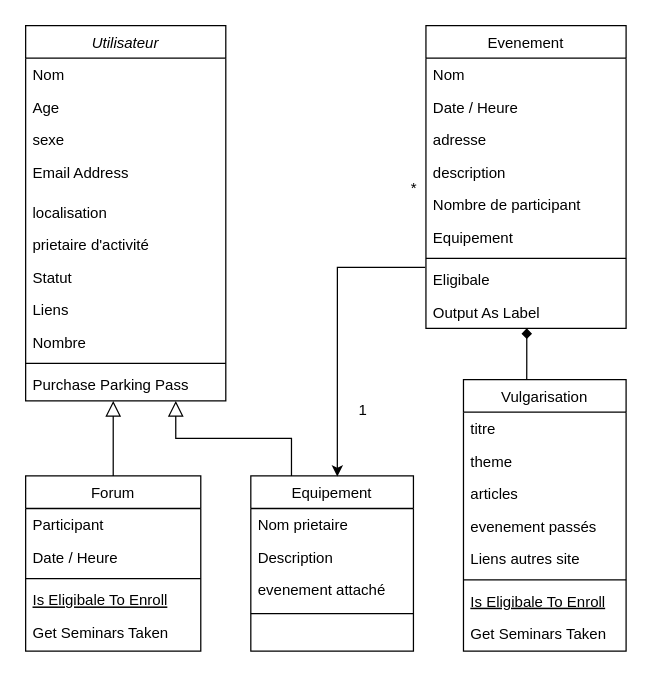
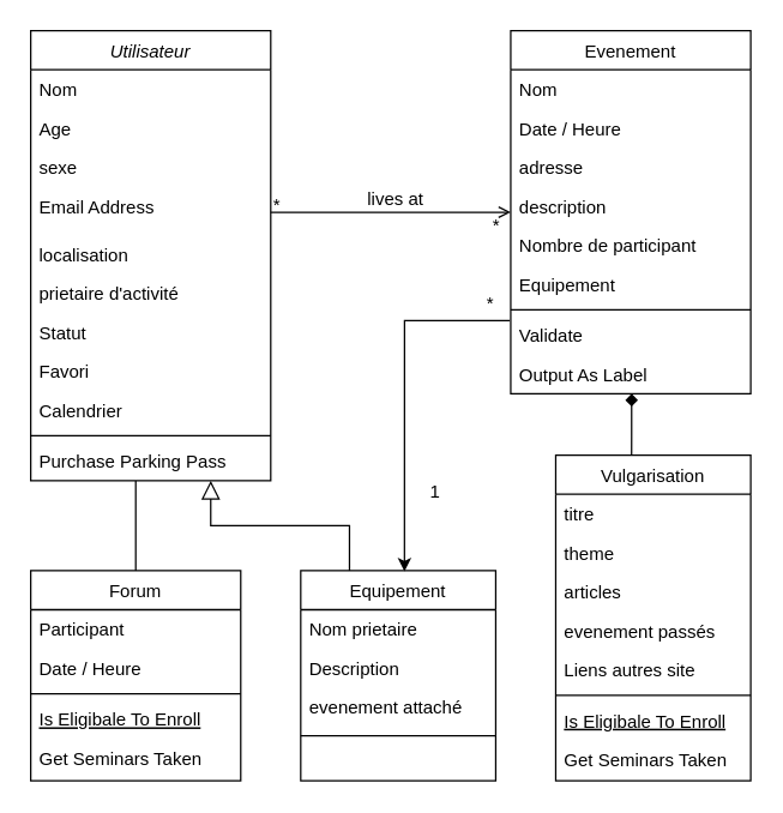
  <mxCell id="0" />
  <mxCell id="1" parent="0" />
  <mxCell id="2" value="Utilisateur" style="swimlane;fontStyle=2;align=center;verticalAlign=top;childLayout=stackLayout;horizontal=1;startSize=26;horizontalStack=0;resizeParent=1;resizeLast=0;collapsible=1;marginBottom=0;rounded=0;shadow=0;strokeWidth=1;" vertex="1" parent="1"><mxGeometry x="20" y="20" width="160" height="300" as="geometry"><mxRectangle x="230" y="140" width="160" height="26" as="alternateBounds" /></mxGeometry></mxCell>
  <mxCell id="3" value="Nom" style="text;align=left;verticalAlign=top;spacingLeft=4;spacingRight=4;overflow=hidden;rotatable=0;points=[[0,0.5],[1,0.5]];portConstraint=eastwest;rounded=0;shadow=0;html=0;" vertex="1" parent="2"><mxGeometry y="26" width="160" height="26" as="geometry" /></mxCell>
  <mxCell id="4" value="Age" style="text;align=left;verticalAlign=top;spacingLeft=4;spacingRight=4;overflow=hidden;rotatable=0;points=[[0,0.5],[1,0.5]];portConstraint=eastwest;rounded=0;shadow=0;html=0;" vertex="1" parent="2"><mxGeometry y="52" width="160" height="26" as="geometry" /></mxCell>
  <mxCell id="5" value="sexe" style="text;align=left;verticalAlign=top;spacingLeft=4;spacingRight=4;overflow=hidden;rotatable=0;points=[[0,0.5],[1,0.5]];portConstraint=eastwest;rounded=0;shadow=0;html=0;" vertex="1" parent="2"><mxGeometry y="78" width="160" height="26" as="geometry" /></mxCell>
  <mxCell id="6" value="Email Address" style="text;align=left;verticalAlign=top;spacingLeft=4;spacingRight=4;overflow=hidden;rotatable=0;points=[[0,0.5],[1,0.5]];portConstraint=eastwest;rounded=0;shadow=0;html=0;" vertex="1" parent="2"><mxGeometry y="104" width="160" height="32" as="geometry" /></mxCell>
  <mxCell id="7" value="localisation" style="text;align=left;verticalAlign=top;spacingLeft=4;spacingRight=4;overflow=hidden;rotatable=0;points=[[0,0.5],[1,0.5]];portConstraint=eastwest;rounded=0;shadow=0;html=0;" vertex="1" parent="2"><mxGeometry y="136" width="160" height="26" as="geometry" /></mxCell>
  <mxCell id="8" value="prietaire d'activité" style="text;align=left;verticalAlign=top;spacingLeft=4;spacingRight=4;overflow=hidden;rotatable=0;points=[[0,0.5],[1,0.5]];portConstraint=eastwest;rounded=0;shadow=0;html=0;" vertex="1" parent="2"><mxGeometry y="162" width="160" height="26" as="geometry" /></mxCell>
  <mxCell id="9" value="Statut " style="text;align=left;verticalAlign=top;spacingLeft=4;spacingRight=4;overflow=hidden;rotatable=0;points=[[0,0.5],[1,0.5]];portConstraint=eastwest;rounded=0;shadow=0;html=0;" vertex="1" parent="2"><mxGeometry y="188" width="160" height="26" as="geometry" /></mxCell>
- <mxCell id="10" value="Liens" style="text;align=left;verticalAlign=top;spacingLeft=4;spacingRight=4;overflow=hidden;rotatable=0;points=[[0,0.5],[1,0.5]];portConstraint=eastwest;rounded=0;shadow=0;html=0;" vertex="1" parent="2"><mxGeometry y="214" width="160" height="26" as="geometry" /></mxCell>
- <mxCell id="11" value="Nombre" style="text;align=left;verticalAlign=top;spacingLeft=4;spacingRight=4;overflow=hidden;rotatable=0;points=[[0,0.5],[1,0.5]];portConstraint=eastwest;rounded=0;shadow=0;html=0;" vertex="1" parent="2"><mxGeometry y="240" width="160" height="26" as="geometry" /></mxCell>
+ <mxCell id="10" value="Favori" style="text;align=left;verticalAlign=top;spacingLeft=4;spacingRight=4;overflow=hidden;rotatable=0;points=[[0,0.5],[1,0.5]];portConstraint=eastwest;rounded=0;shadow=0;html=0;" vertex="1" parent="2"><mxGeometry y="214" width="160" height="26" as="geometry" /></mxCell>
+ <mxCell id="11" value="Calendrier" style="text;align=left;verticalAlign=top;spacingLeft=4;spacingRight=4;overflow=hidden;rotatable=0;points=[[0,0.5],[1,0.5]];portConstraint=eastwest;rounded=0;shadow=0;html=0;" vertex="1" parent="2"><mxGeometry y="240" width="160" height="26" as="geometry" /></mxCell>
  <mxCell id="12" value="" style="line;html=1;strokeWidth=1;align=left;verticalAlign=middle;spacingTop=-1;spacingLeft=3;spacingRight=3;rotatable=0;labelPosition=right;points=[];portConstraint=eastwest;" vertex="1" parent="2"><mxGeometry y="266" width="160" height="8" as="geometry" /></mxCell>
  <mxCell id="13" value="Purchase Parking Pass" style="text;align=left;verticalAlign=top;spacingLeft=4;spacingRight=4;overflow=hidden;rotatable=0;points=[[0,0.5],[1,0.5]];portConstraint=eastwest;" vertex="1" parent="2"><mxGeometry y="274" width="160" height="26" as="geometry" /></mxCell>
  <mxCell id="14" value="Forum" style="swimlane;fontStyle=0;align=center;verticalAlign=top;childLayout=stackLayout;horizontal=1;startSize=26;horizontalStack=0;resizeParent=1;resizeLast=0;collapsible=1;marginBottom=0;rounded=0;shadow=0;strokeWidth=1;" vertex="1" parent="1"><mxGeometry x="20" y="380" width="140" height="140" as="geometry"><mxRectangle x="130" y="380" width="160" height="26" as="alternateBounds" /></mxGeometry></mxCell>
  <mxCell id="15" value="Participant" style="text;align=left;verticalAlign=top;spacingLeft=4;spacingRight=4;overflow=hidden;rotatable=0;points=[[0,0.5],[1,0.5]];portConstraint=eastwest;rounded=0;shadow=0;html=0;" vertex="1" parent="14"><mxGeometry y="26" width="140" height="26" as="geometry" /></mxCell>
  <mxCell id="16" value="Date / Heure" style="text;align=left;verticalAlign=top;spacingLeft=4;spacingRight=4;overflow=hidden;rotatable=0;points=[[0,0.5],[1,0.5]];portConstraint=eastwest;rounded=0;shadow=0;html=0;" vertex="1" parent="14"><mxGeometry y="52" width="140" height="26" as="geometry" /></mxCell>
  <mxCell id="17" value="" style="line;html=1;strokeWidth=1;align=left;verticalAlign=middle;spacingTop=-1;spacingLeft=3;spacingRight=3;rotatable=0;labelPosition=right;points=[];portConstraint=eastwest;" vertex="1" parent="14"><mxGeometry y="78" width="140" height="8" as="geometry" /></mxCell>
  <mxCell id="18" value="Is Eligibale To Enroll" style="text;align=left;verticalAlign=top;spacingLeft=4;spacingRight=4;overflow=hidden;rotatable=0;points=[[0,0.5],[1,0.5]];portConstraint=eastwest;fontStyle=4" vertex="1" parent="14"><mxGeometry y="86" width="140" height="26" as="geometry" /></mxCell>
  <mxCell id="19" value="Get Seminars Taken" style="text;align=left;verticalAlign=top;spacingLeft=4;spacingRight=4;overflow=hidden;rotatable=0;points=[[0,0.5],[1,0.5]];portConstraint=eastwest;" vertex="1" parent="14"><mxGeometry y="112" width="140" height="26" as="geometry" /></mxCell>
- <mxCell id="20" value="" style="endArrow=block;endSize=10;endFill=0;shadow=0;strokeWidth=1;rounded=0;edgeStyle=elbowEdgeStyle;elbow=vertical;" edge="1" parent="1" source="14" target="2"><mxGeometry width="160" relative="1" as="geometry"><mxPoint x="40" y="213" as="sourcePoint" /><mxPoint x="40" y="213" as="targetPoint" /><Array as="points"><mxPoint x="90" y="340" /></Array></mxGeometry></mxCell>
+ <mxCell id="20" value="" style="endArrow=none;endSize=10;endFill=0;shadow=0;strokeWidth=1;rounded=0;edgeStyle=elbowEdgeStyle;elbow=vertical;" edge="1" parent="1" source="14" target="2"><mxGeometry width="160" relative="1" as="geometry"><mxPoint x="40" y="213" as="sourcePoint" /><mxPoint x="40" y="213" as="targetPoint" /><Array as="points"><mxPoint x="90" y="340" /></Array></mxGeometry></mxCell>
  <mxCell id="21" value="Equipement" style="swimlane;fontStyle=0;align=center;verticalAlign=top;childLayout=stackLayout;horizontal=1;startSize=26;horizontalStack=0;resizeParent=1;resizeLast=0;collapsible=1;marginBottom=0;rounded=0;shadow=0;strokeWidth=1;" vertex="1" parent="1"><mxGeometry x="200" y="380" width="130" height="140" as="geometry"><mxRectangle x="340" y="380" width="170" height="26" as="alternateBounds" /></mxGeometry></mxCell>
  <mxCell id="22" value="Nom prietaire " style="text;align=left;verticalAlign=top;spacingLeft=4;spacingRight=4;overflow=hidden;rotatable=0;points=[[0,0.5],[1,0.5]];portConstraint=eastwest;" vertex="1" parent="21"><mxGeometry y="26" width="130" height="26" as="geometry" /></mxCell>
  <mxCell id="23" value="Description" style="text;align=left;verticalAlign=top;spacingLeft=4;spacingRight=4;overflow=hidden;rotatable=0;points=[[0,0.5],[1,0.5]];portConstraint=eastwest;rounded=0;shadow=0;html=0;" vertex="1" parent="21"><mxGeometry y="52" width="130" height="26" as="geometry" /></mxCell>
  <mxCell id="24" value="evenement attaché" style="text;align=left;verticalAlign=top;spacingLeft=4;spacingRight=4;overflow=hidden;rotatable=0;points=[[0,0.5],[1,0.5]];portConstraint=eastwest;rounded=0;shadow=0;html=0;" vertex="1" parent="21"><mxGeometry y="78" width="130" height="28" as="geometry" /></mxCell>
  <mxCell id="25" value="" style="line;html=1;strokeWidth=1;align=left;verticalAlign=middle;spacingTop=-1;spacingLeft=3;spacingRight=3;rotatable=0;labelPosition=right;points=[];portConstraint=eastwest;" vertex="1" parent="21"><mxGeometry y="106" width="130" height="8" as="geometry" /></mxCell>
  <mxCell id="26" value="" style="endArrow=block;endSize=10;endFill=0;shadow=0;strokeWidth=1;rounded=0;edgeStyle=elbowEdgeStyle;elbow=vertical;exitX=0.25;exitY=0;exitDx=0;exitDy=0;entryX=0.75;entryY=1;entryDx=0;entryDy=0;" edge="1" parent="1" source="21" target="2"><mxGeometry width="160" relative="1" as="geometry"><mxPoint x="290" y="425" as="sourcePoint" /><mxPoint x="140" y="366" as="targetPoint" /><Array as="points"><mxPoint x="200" y="350" /></Array></mxGeometry></mxCell>
  <mxCell id="27" value="Evenement" style="swimlane;fontStyle=0;align=center;verticalAlign=top;childLayout=stackLayout;horizontal=1;startSize=26;horizontalStack=0;resizeParent=1;resizeLast=0;collapsible=1;marginBottom=0;rounded=0;shadow=0;strokeWidth=1;" vertex="1" parent="1"><mxGeometry x="340" y="20" width="160" height="242" as="geometry"><mxRectangle x="550" y="140" width="160" height="26" as="alternateBounds" /></mxGeometry></mxCell>
  <mxCell id="28" value="Nom" style="text;align=left;verticalAlign=top;spacingLeft=4;spacingRight=4;overflow=hidden;rotatable=0;points=[[0,0.5],[1,0.5]];portConstraint=eastwest;rounded=0;shadow=0;html=0;" vertex="1" parent="27"><mxGeometry y="26" width="160" height="26" as="geometry" /></mxCell>
  <mxCell id="29" value="Date / Heure" style="text;align=left;verticalAlign=top;spacingLeft=4;spacingRight=4;overflow=hidden;rotatable=0;points=[[0,0.5],[1,0.5]];portConstraint=eastwest;" vertex="1" parent="27"><mxGeometry y="52" width="160" height="26" as="geometry" /></mxCell>
  <mxCell id="30" value="adresse" style="text;align=left;verticalAlign=top;spacingLeft=4;spacingRight=4;overflow=hidden;rotatable=0;points=[[0,0.5],[1,0.5]];portConstraint=eastwest;rounded=0;shadow=0;html=0;" vertex="1" parent="27"><mxGeometry y="78" width="160" height="26" as="geometry" /></mxCell>
  <mxCell id="31" value="description" style="text;align=left;verticalAlign=top;spacingLeft=4;spacingRight=4;overflow=hidden;rotatable=0;points=[[0,0.5],[1,0.5]];portConstraint=eastwest;rounded=0;shadow=0;html=0;" vertex="1" parent="27"><mxGeometry y="104" width="160" height="26" as="geometry" /></mxCell>
  <mxCell id="32" value="Nombre de participant" style="text;align=left;verticalAlign=top;spacingLeft=4;spacingRight=4;overflow=hidden;rotatable=0;points=[[0,0.5],[1,0.5]];portConstraint=eastwest;rounded=0;shadow=0;html=0;" vertex="1" parent="27"><mxGeometry y="130" width="160" height="26" as="geometry" /></mxCell>
  <mxCell id="33" value="Equipement" style="text;align=left;verticalAlign=top;spacingLeft=4;spacingRight=4;overflow=hidden;rotatable=0;points=[[0,0.5],[1,0.5]];portConstraint=eastwest;rounded=0;shadow=0;html=0;" vertex="1" parent="27"><mxGeometry y="156" width="160" height="26" as="geometry" /></mxCell>
  <mxCell id="34" value="" style="line;html=1;strokeWidth=1;align=left;verticalAlign=middle;spacingTop=-1;spacingLeft=3;spacingRight=3;rotatable=0;labelPosition=right;points=[];portConstraint=eastwest;" vertex="1" parent="27"><mxGeometry y="182" width="160" height="8" as="geometry" /></mxCell>
- <mxCell id="35" value="Eligibale" style="text;align=left;verticalAlign=top;spacingLeft=4;spacingRight=4;overflow=hidden;rotatable=0;points=[[0,0.5],[1,0.5]];portConstraint=eastwest;" vertex="1" parent="27"><mxGeometry y="190" width="160" height="26" as="geometry" /></mxCell>
+ <mxCell id="35" value="Validate" style="text;align=left;verticalAlign=top;spacingLeft=4;spacingRight=4;overflow=hidden;rotatable=0;points=[[0,0.5],[1,0.5]];portConstraint=eastwest;" vertex="1" parent="27"><mxGeometry y="190" width="160" height="26" as="geometry" /></mxCell>
  <mxCell id="36" value="Output As Label" style="text;align=left;verticalAlign=top;spacingLeft=4;spacingRight=4;overflow=hidden;rotatable=0;points=[[0,0.5],[1,0.5]];portConstraint=eastwest;" vertex="1" parent="27"><mxGeometry y="216" width="160" height="26" as="geometry" /></mxCell>
+ <mxCell id="37" value="" style="endArrow=open;shadow=0;strokeWidth=1;rounded=0;endFill=1;edgeStyle=elbowEdgeStyle;elbow=vertical;" edge="1" parent="1" source="2" target="27"><mxGeometry x="0.5" y="41" relative="1" as="geometry"><mxPoint x="220" y="202" as="sourcePoint" /><mxPoint x="380" y="202" as="targetPoint" /><mxPoint x="-40" y="32" as="offset" /></mxGeometry></mxCell>
+ <mxCell id="38" value="*" style="resizable=0;align=left;verticalAlign=bottom;labelBackgroundColor=none;fontSize=12;" connectable="0" vertex="1" parent="37"><mxGeometry x="-1" relative="1" as="geometry"><mxPoint y="4" as="offset" /></mxGeometry></mxCell>
+ <mxCell id="39" value="*" style="resizable=0;align=right;verticalAlign=bottom;labelBackgroundColor=none;fontSize=12;" connectable="0" vertex="1" parent="37"><mxGeometry x="1" relative="1" as="geometry"><mxPoint x="-10" y="69" as="offset" /></mxGeometry></mxCell>
+ <mxCell id="40" value="lives at" style="text;html=1;resizable=0;points=[];;align=center;verticalAlign=middle;labelBackgroundColor=none;rounded=0;shadow=0;strokeWidth=1;fontSize=12;" vertex="1" connectable="0" parent="37"><mxGeometry x="0.5" y="49" relative="1" as="geometry"><mxPoint x="-38" y="40" as="offset" /></mxGeometry></mxCell>
  <mxCell id="41" style="edgeStyle=orthogonalEdgeStyle;rounded=0;orthogonalLoop=1;jettySize=auto;html=1;exitX=-0.004;exitY=0.126;exitDx=0;exitDy=0;exitPerimeter=0;entryX=0.532;entryY=0.003;entryDx=0;entryDy=0;entryPerimeter=0;" edge="1" parent="1" source="35" target="21"><mxGeometry relative="1" as="geometry"><mxPoint x="330" y="240" as="sourcePoint" /><mxPoint x="300" y="380" as="targetPoint" /><Array as="points"><mxPoint x="269" y="213" /></Array></mxGeometry></mxCell>
  <mxCell id="42" value="1" style="text;html=1;strokeColor=none;fillColor=none;align=center;verticalAlign=middle;whiteSpace=wrap;rounded=0;" vertex="1" parent="1"><mxGeometry x="270" y="318" width="40" height="20" as="geometry" /></mxCell>
  <mxCell id="43" value="*" style="resizable=0;align=right;verticalAlign=bottom;labelBackgroundColor=none;fontSize=12;" connectable="0" vertex="1" parent="1"><mxGeometry x="320" y="200" as="geometry"><mxPoint x="14" y="-42" as="offset" /></mxGeometry></mxCell>
  <mxCell id="44" style="edgeStyle=orthogonalEdgeStyle;rounded=0;orthogonalLoop=1;jettySize=auto;html=1;exitX=0.389;exitY=0.003;exitDx=0;exitDy=0;exitPerimeter=0;endArrow=diamond;" edge="1" parent="1" source="45" target="36"><mxGeometry relative="1" as="geometry"><Array as="points"><mxPoint x="421" y="290" /><mxPoint x="420" y="290" /></Array></mxGeometry></mxCell>
  <mxCell id="45" value="Vulgarisation" style="swimlane;fontStyle=0;align=center;verticalAlign=top;childLayout=stackLayout;horizontal=1;startSize=26;horizontalStack=0;resizeParent=1;resizeLast=0;collapsible=1;marginBottom=0;rounded=0;shadow=0;strokeWidth=1;" vertex="1" parent="1"><mxGeometry x="370" y="303" width="130" height="217" as="geometry"><mxRectangle x="130" y="380" width="160" height="26" as="alternateBounds" /></mxGeometry></mxCell>
  <mxCell id="46" value="titre" style="text;align=left;verticalAlign=top;spacingLeft=4;spacingRight=4;overflow=hidden;rotatable=0;points=[[0,0.5],[1,0.5]];portConstraint=eastwest;rounded=0;shadow=0;html=0;" vertex="1" parent="45"><mxGeometry y="26" width="130" height="26" as="geometry" /></mxCell>
  <mxCell id="47" value="theme" style="text;align=left;verticalAlign=top;spacingLeft=4;spacingRight=4;overflow=hidden;rotatable=0;points=[[0,0.5],[1,0.5]];portConstraint=eastwest;rounded=0;shadow=0;html=0;" vertex="1" parent="45"><mxGeometry y="52" width="130" height="26" as="geometry" /></mxCell>
  <mxCell id="48" value="articles" style="text;align=left;verticalAlign=top;spacingLeft=4;spacingRight=4;overflow=hidden;rotatable=0;points=[[0,0.5],[1,0.5]];portConstraint=eastwest;rounded=0;shadow=0;html=0;" vertex="1" parent="45"><mxGeometry y="78" width="130" height="26" as="geometry" /></mxCell>
  <mxCell id="49" value="evenement passés" style="text;align=left;verticalAlign=top;spacingLeft=4;spacingRight=4;overflow=hidden;rotatable=0;points=[[0,0.5],[1,0.5]];portConstraint=eastwest;rounded=0;shadow=0;html=0;" vertex="1" parent="45"><mxGeometry y="104" width="130" height="26" as="geometry" /></mxCell>
  <mxCell id="50" value="Liens autres site" style="text;align=left;verticalAlign=top;spacingLeft=4;spacingRight=4;overflow=hidden;rotatable=0;points=[[0,0.5],[1,0.5]];portConstraint=eastwest;rounded=0;shadow=0;html=0;" vertex="1" parent="45"><mxGeometry y="130" width="130" height="26" as="geometry" /></mxCell>
  <mxCell id="51" value="" style="line;html=1;strokeWidth=1;align=left;verticalAlign=middle;spacingTop=-1;spacingLeft=3;spacingRight=3;rotatable=0;labelPosition=right;points=[];portConstraint=eastwest;" vertex="1" parent="45"><mxGeometry y="156" width="130" height="8" as="geometry" /></mxCell>
  <mxCell id="52" value="Is Eligibale To Enroll" style="text;align=left;verticalAlign=top;spacingLeft=4;spacingRight=4;overflow=hidden;rotatable=0;points=[[0,0.5],[1,0.5]];portConstraint=eastwest;fontStyle=4" vertex="1" parent="45"><mxGeometry y="164" width="130" height="26" as="geometry" /></mxCell>
  <mxCell id="53" value="Get Seminars Taken" style="text;align=left;verticalAlign=top;spacingLeft=4;spacingRight=4;overflow=hidden;rotatable=0;points=[[0,0.5],[1,0.5]];portConstraint=eastwest;" vertex="1" parent="45"><mxGeometry y="190" width="130" height="26" as="geometry" /></mxCell>
